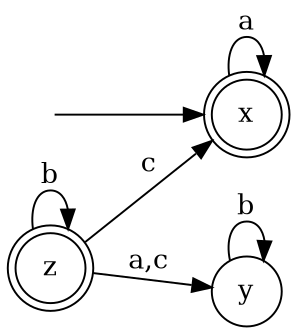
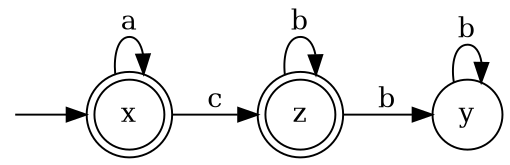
  digraph {
    rankdir=LR
    node [color=black fontcolor=black shape=doublecircle]
    start [color=white fontcolor=white shape=point]
    x
    z
    y [shape=circle]
    start -> x
    x -> x [label=a]
-   z -> x [label=c]
+   x -> z [label=c]
    z -> z [label=b]
-   z -> y [label="a,c"]
+   z -> y [label=b]
    y -> y [label=b]
  }
